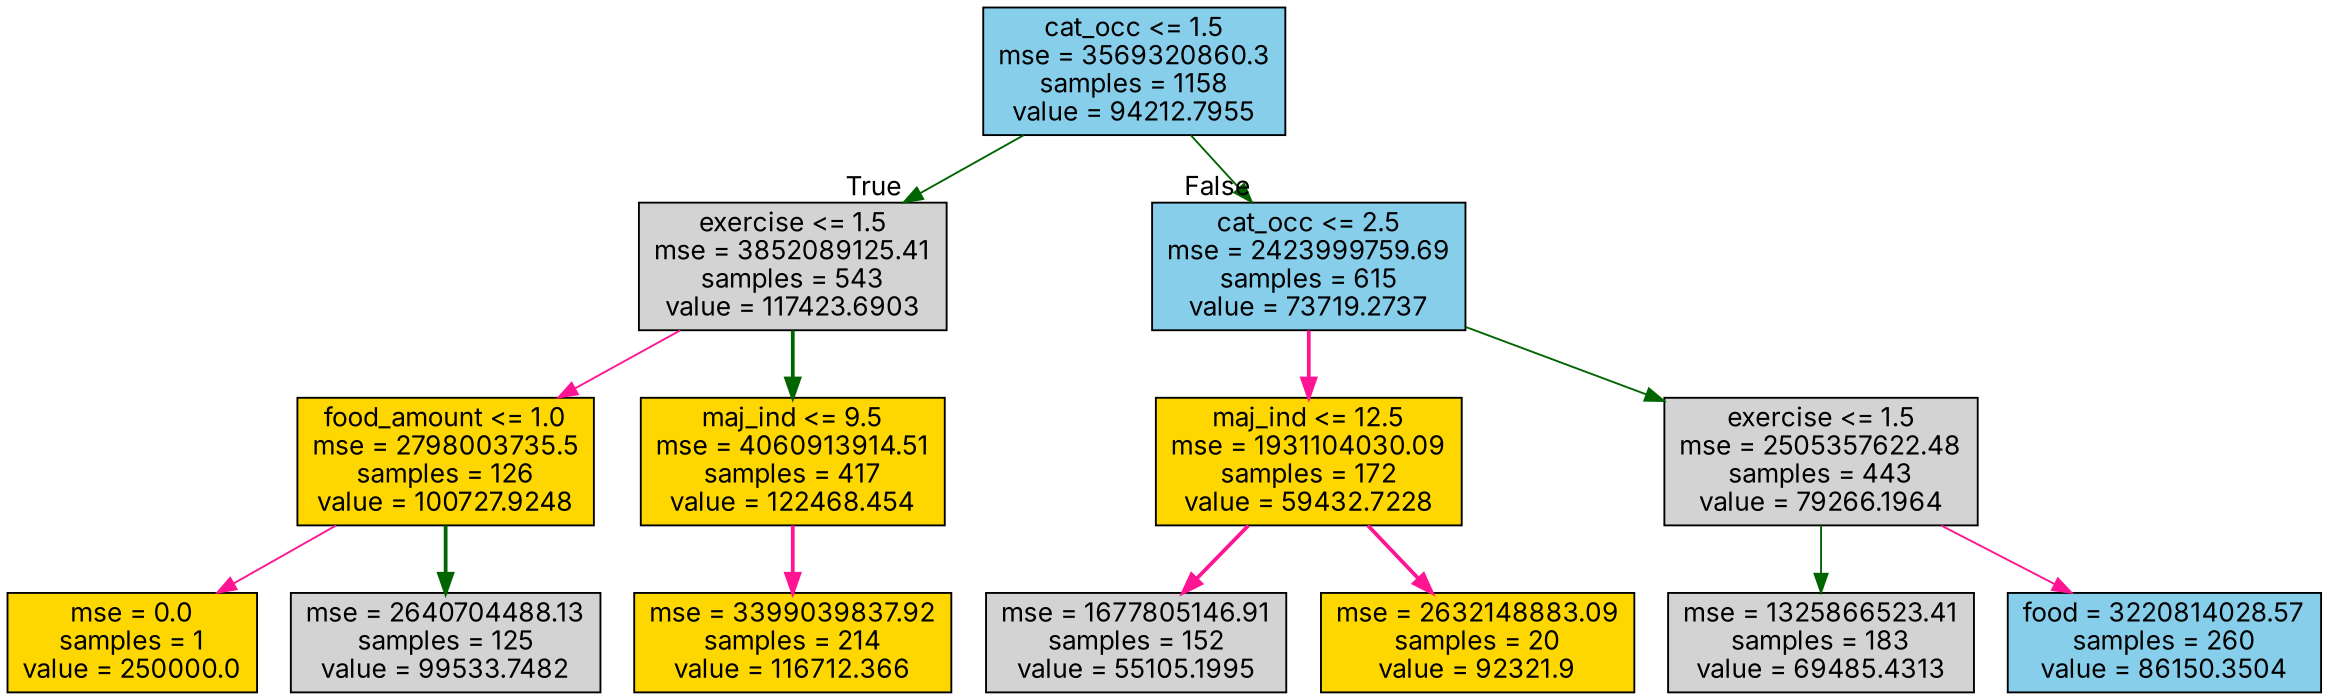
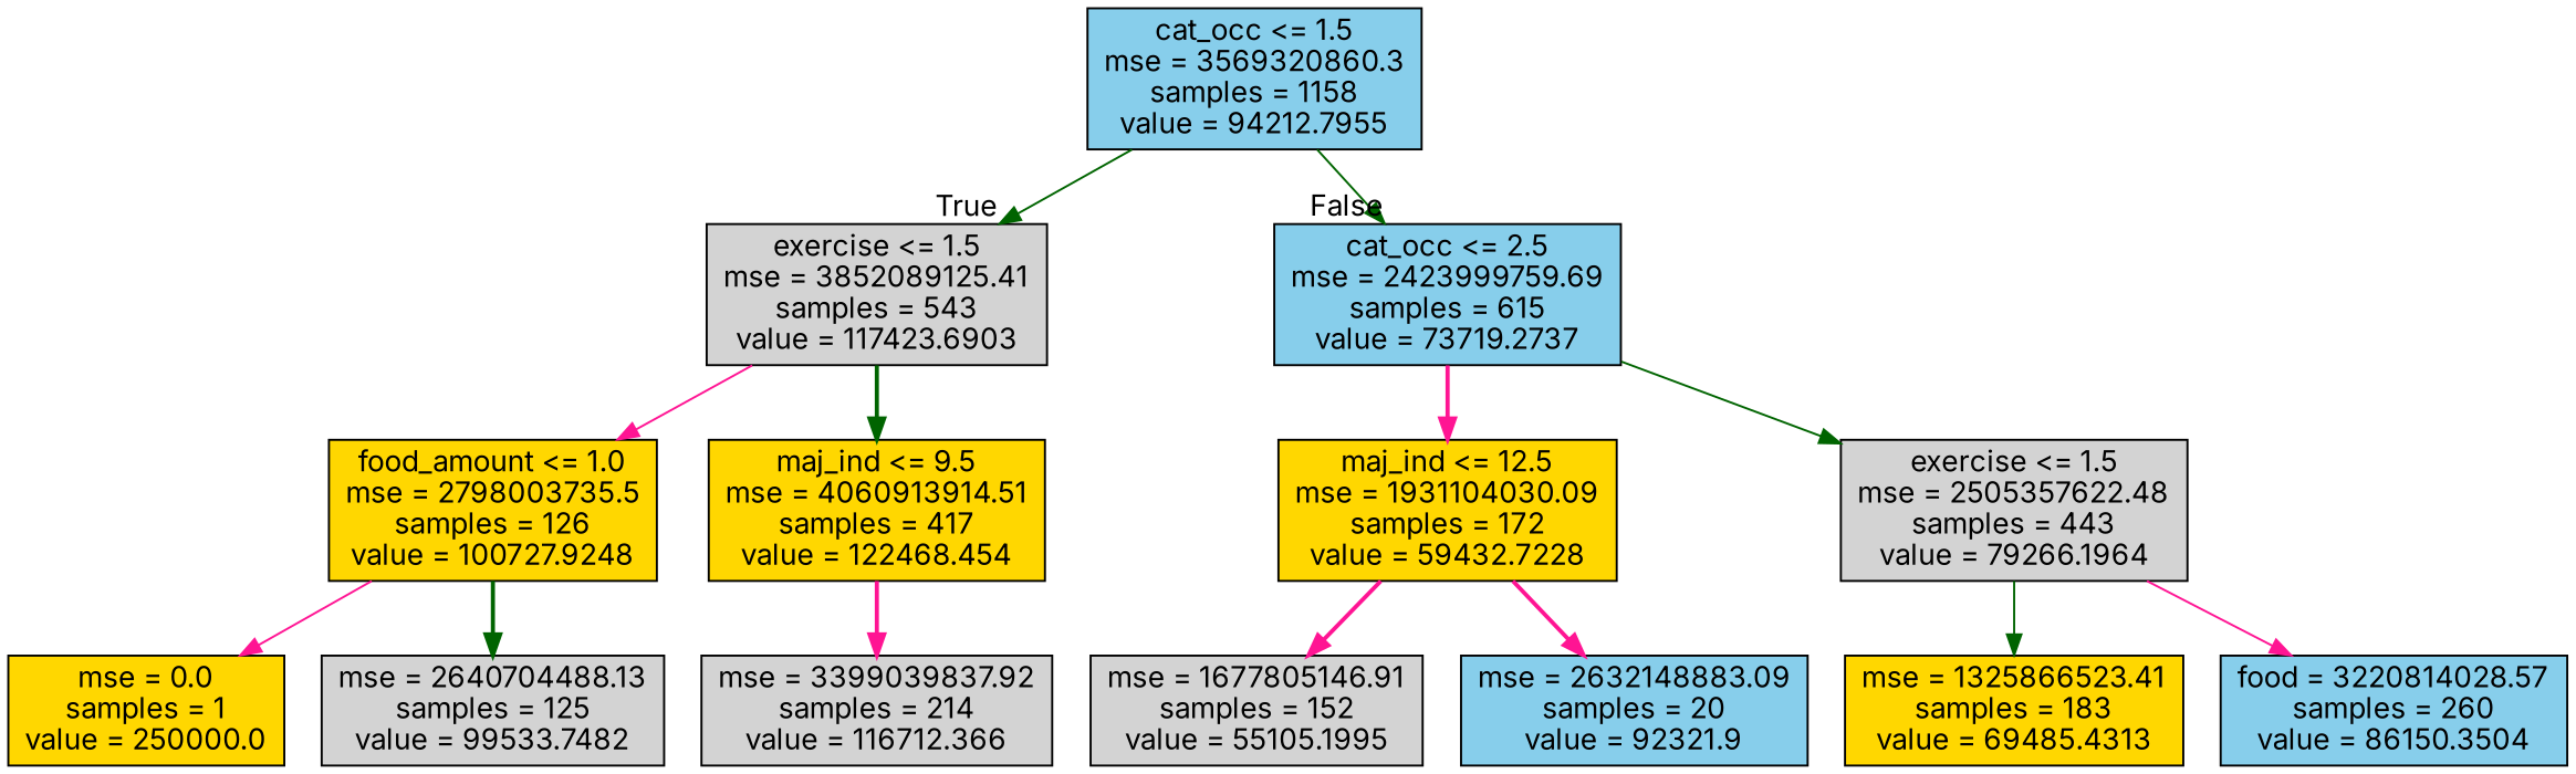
  digraph {
    fontname=Inter
    node [fillcolor=lightgrey fontname=Inter shape=box style=filled]
    edge [color=deeppink fontname=Inter style=solid]
    n1 [fillcolor=skyblue label="cat_occ <= 1.5\nmse = 3569320860.3\nsamples = 1158\nvalue = 94212.7955"]
    n2 [label="exercise <= 1.5\nmse = 3852089125.41\nsamples = 543\nvalue = 117423.6903"]
    n3 [fillcolor=skyblue label="cat_occ <= 2.5\nmse = 2423999759.69\nsamples = 615\nvalue = 73719.2737"]
    n4 [fillcolor=gold label="food_amount <= 1.0\nmse = 2798003735.5\nsamples = 126\nvalue = 100727.9248"]
    n5 [fillcolor=gold label="maj_ind <= 9.5\nmse = 4060913914.51\nsamples = 417\nvalue = 122468.454"]
    n6 [fillcolor=gold label="maj_ind <= 12.5\nmse = 1931104030.09\nsamples = 172\nvalue = 59432.7228"]
    n7 [label="exercise <= 1.5\nmse = 2505357622.48\nsamples = 443\nvalue = 79266.1964"]
    n8 [fillcolor=gold label="mse = 0.0\nsamples = 1\nvalue = 250000.0"]
    n9 [label="mse = 2640704488.13\nsamples = 125\nvalue = 99533.7482"]
-   n10 [fillcolor=gold label="mse = 3399039837.92\nsamples = 214\nvalue = 116712.366"]
+   n10 [label="mse = 3399039837.92\nsamples = 214\nvalue = 116712.366"]
    n11 [label="mse = 1677805146.91\nsamples = 152\nvalue = 55105.1995"]
-   n12 [fillcolor=gold label="mse = 2632148883.09\nsamples = 20\nvalue = 92321.9"]
-   n13 [label="mse = 1325866523.41\nsamples = 183\nvalue = 69485.4313"]
+   n12 [fillcolor=skyblue label="mse = 2632148883.09\nsamples = 20\nvalue = 92321.9"]
+   n13 [fillcolor=gold label="mse = 1325866523.41\nsamples = 183\nvalue = 69485.4313"]
    n14 [fillcolor=skyblue label="food = 3220814028.57\nsamples = 260\nvalue = 86150.3504"]
    n1 -> n2 [color=darkgreen headlabel=True labelangle=45 labeldistance=2.5]
    n1 -> n3 [color=darkgreen headlabel=False labelangle=-45 labeldistance=2.5]
    n2 -> n4
    n2 -> n5 [color=darkgreen style=bold]
    n3 -> n6 [style=bold]
    n3 -> n7 [color=darkgreen]
    n4 -> n8
    n4 -> n9 [color=darkgreen style=bold]
    n5 -> n10 [style=bold]
    n6 -> n11 [style=bold]
    n6 -> n12 [style=bold]
    n7 -> n13 [color=darkgreen]
    n7 -> n14
  }
